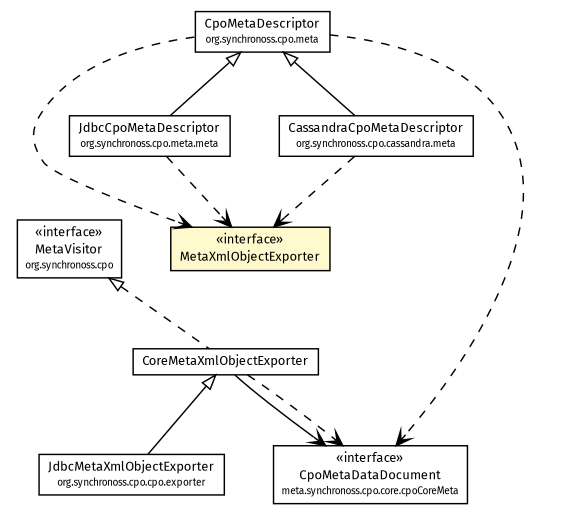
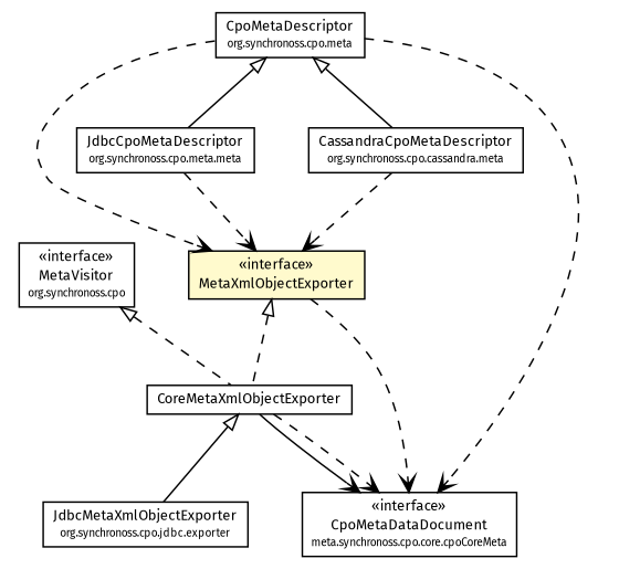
  digraph {
    fontname="Fira Sans"
    node [fontcolor=black fontname="Fira Sans" fontsize=9.0 shape=plaintext]
    edge [fontname="Fira Sans" fontsize=10.0 headport=p labelfontname=Helvetica labelfontsize=10 style=dashed tailport=p arrowhead=open color=black fontcolor=black]
    n1 [label=<<table border="0" cellborder="1" cellspacing="0" cellpadding="2" port="p" href="../MetaVisitor.html"> 		<tr><td><table border="0" cellspacing="0" cellpadding="1"> 			<tr><td> &laquo;interface&raquo; </td></tr> 			<tr><td> MetaVisitor </td></tr> 			<tr><td><font point-size="7.0"> org.synchronoss.cpo </font></td></tr> 		</table></td></tr> 		</table>>]
    n2 [label=<<table border="0" cellborder="1" cellspacing="0" cellpadding="2" port="p" href="./CoreMetaXmlObjectExporter.html"> 		<tr><td><table border="0" cellspacing="0" cellpadding="1"> 			<tr><td> CoreMetaXmlObjectExporter </td></tr> 		</table></td></tr> 		</table>>]
    n3 [label=<<table border="0" cellborder="1" cellspacing="0" cellpadding="2" port="p" bgcolor="lemonChiffon" href="./MetaXmlObjectExporter.html"> 		<tr><td><table border="0" cellspacing="0" cellpadding="1"> 			<tr><td> &laquo;interface&raquo; </td></tr> 			<tr><td> MetaXmlObjectExporter </td></tr> 		</table></td></tr> 		</table>>]
    n4 [label=<<table border="0" cellborder="1" cellspacing="0" cellpadding="2" port="p" href="../core/cpoCoreMeta/CpoMetaDataDocument.html"> 		<tr><td><table border="0" cellspacing="0" cellpadding="1"> 			<tr><td> &laquo;interface&raquo; </td></tr> 			<tr><td> CpoMetaDataDocument </td></tr> 			<tr><td><font point-size="7.0"> meta.synchronoss.cpo.core.cpoCoreMeta </font></td></tr> 		</table></td></tr> 		</table>>]
-   n5 [label=<<table border="0" cellborder="1" cellspacing="0" cellpadding="2" port="p" href="../jdbc/exporter/JdbcMetaXmlObjectExporter.html"> 		<tr><td><table border="0" cellspacing="0" cellpadding="1"> 			<tr><td> JdbcMetaXmlObjectExporter </td></tr> 			<tr><td><font point-size="7.0"> org.synchronoss.cpo.cpo.exporter </font></td></tr> 		</table></td></tr> 		</table>>]
+   n5 [label=<<table border="0" cellborder="1" cellspacing="0" cellpadding="2" port="p" href="../jdbc/exporter/JdbcMetaXmlObjectExporter.html"> 		<tr><td><table border="0" cellspacing="0" cellpadding="1"> 			<tr><td> JdbcMetaXmlObjectExporter </td></tr> 			<tr><td><font point-size="7.0"> org.synchronoss.cpo.jdbc.exporter </font></td></tr> 		</table></td></tr> 		</table>>]
    n6 [label=<<table border="0" cellborder="1" cellspacing="0" cellpadding="2" port="p" href="../meta/CpoMetaDescriptor.html"> 		<tr><td><table border="0" cellspacing="0" cellpadding="1"> 			<tr><td> CpoMetaDescriptor </td></tr> 			<tr><td><font point-size="7.0"> org.synchronoss.cpo.meta </font></td></tr> 		</table></td></tr> 		</table>>]
    n7 [label=<<table border="0" cellborder="1" cellspacing="0" cellpadding="2" port="p" href="../jdbc/meta/JdbcCpoMetaDescriptor.html"> 		<tr><td><table border="0" cellspacing="0" cellpadding="1"> 			<tr><td> JdbcCpoMetaDescriptor </td></tr> 			<tr><td><font point-size="7.0"> org.synchronoss.cpo.meta.meta </font></td></tr> 		</table></td></tr> 		</table>>]
    n8 [label=<<table border="0" cellborder="1" cellspacing="0" cellpadding="2" port="p" href="../cassandra/meta/CassandraCpoMetaDescriptor.html"> 		<tr><td><table border="0" cellspacing="0" cellpadding="1"> 			<tr><td> CassandraCpoMetaDescriptor </td></tr> 			<tr><td><font point-size="7.0"> org.synchronoss.cpo.cassandra.meta </font></td></tr> 		</table></td></tr> 		</table>>]
    n1 -> n2 [arrowtail=empty dir=back fontsize=10 arrowhead="" color="" fontcolor=""]
    n2 -> n4 [style=""]
    n2 -> n4
    n2 -> n5 [arrowtail=empty dir=back fontsize=10 style="" arrowhead="" color="" fontcolor=""]
+   n3 -> n2 [arrowtail=empty dir=back fontsize=10 arrowhead="" color="" fontcolor=""]
+   n3 -> n4
    n6 -> n3
    n6 -> n4
    n6 -> n7 [arrowtail=empty dir=back fontsize=10 style="" arrowhead="" color="" fontcolor=""]
    n6 -> n8 [arrowtail=empty dir=back fontsize=10 style="" arrowhead="" color="" fontcolor=""]
    n7 -> n3
    n8 -> n3
  }
